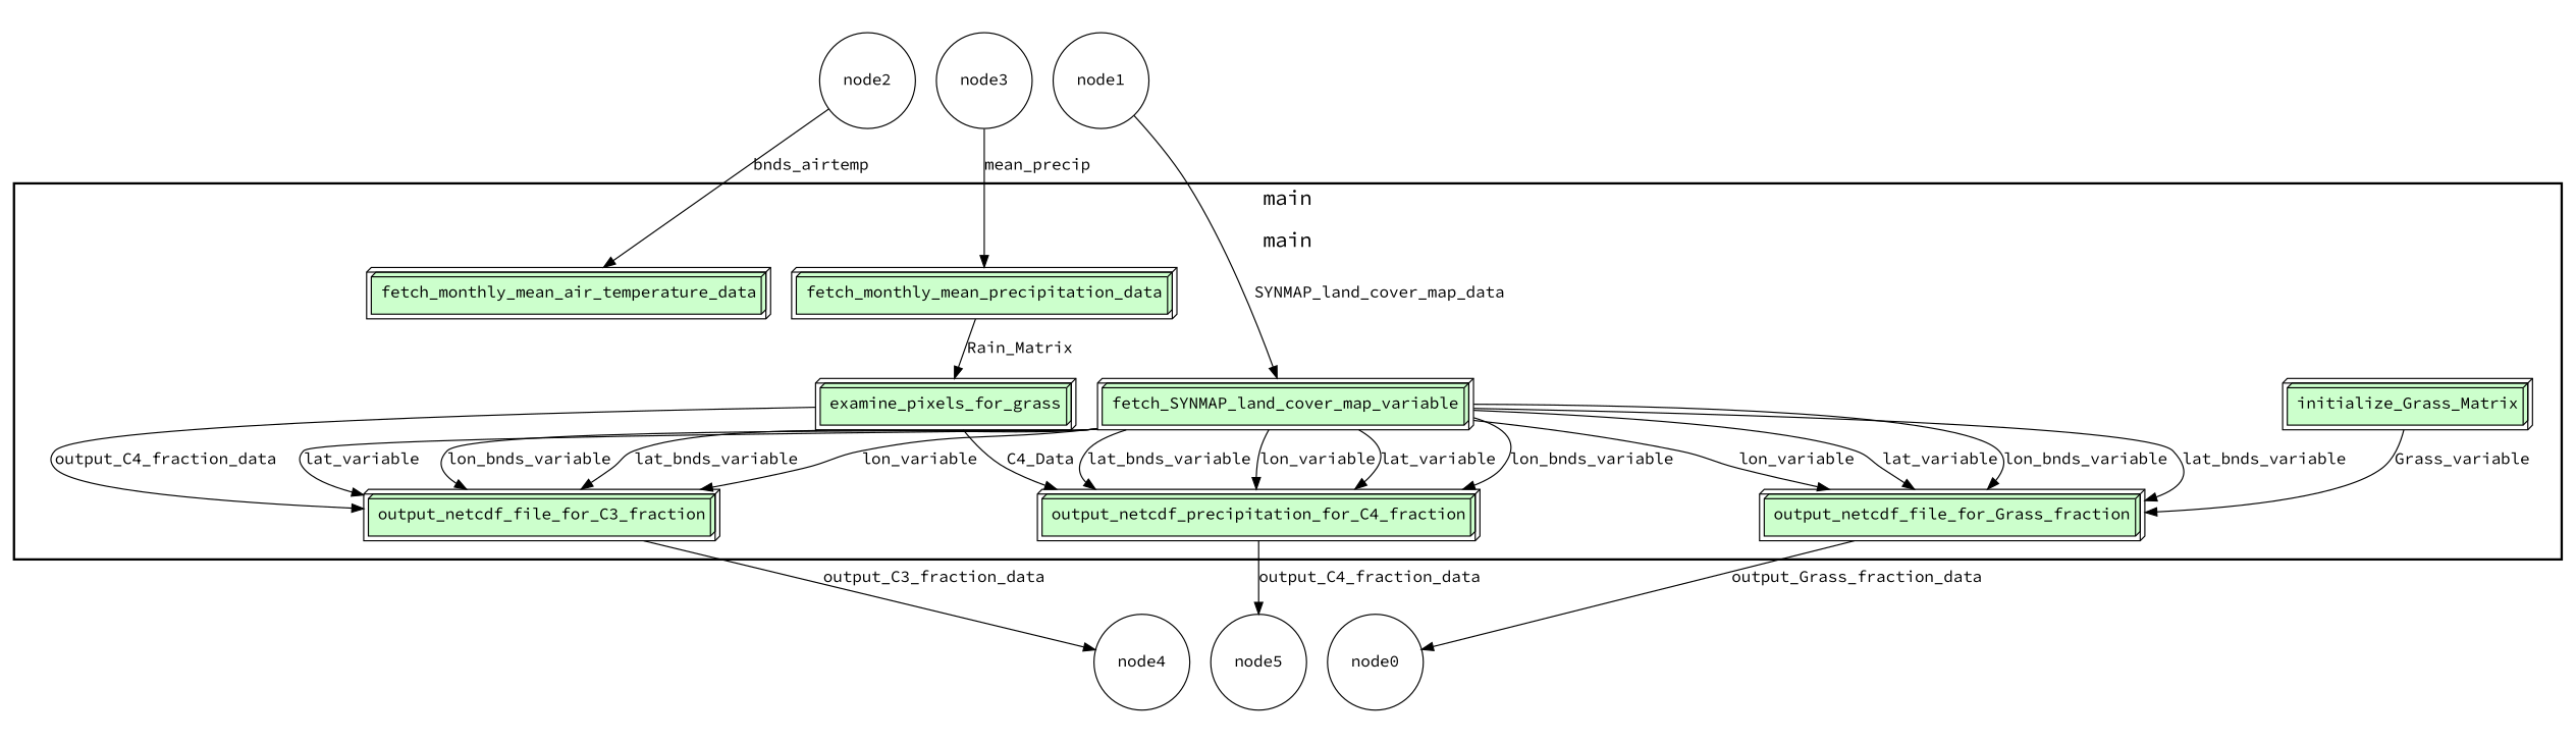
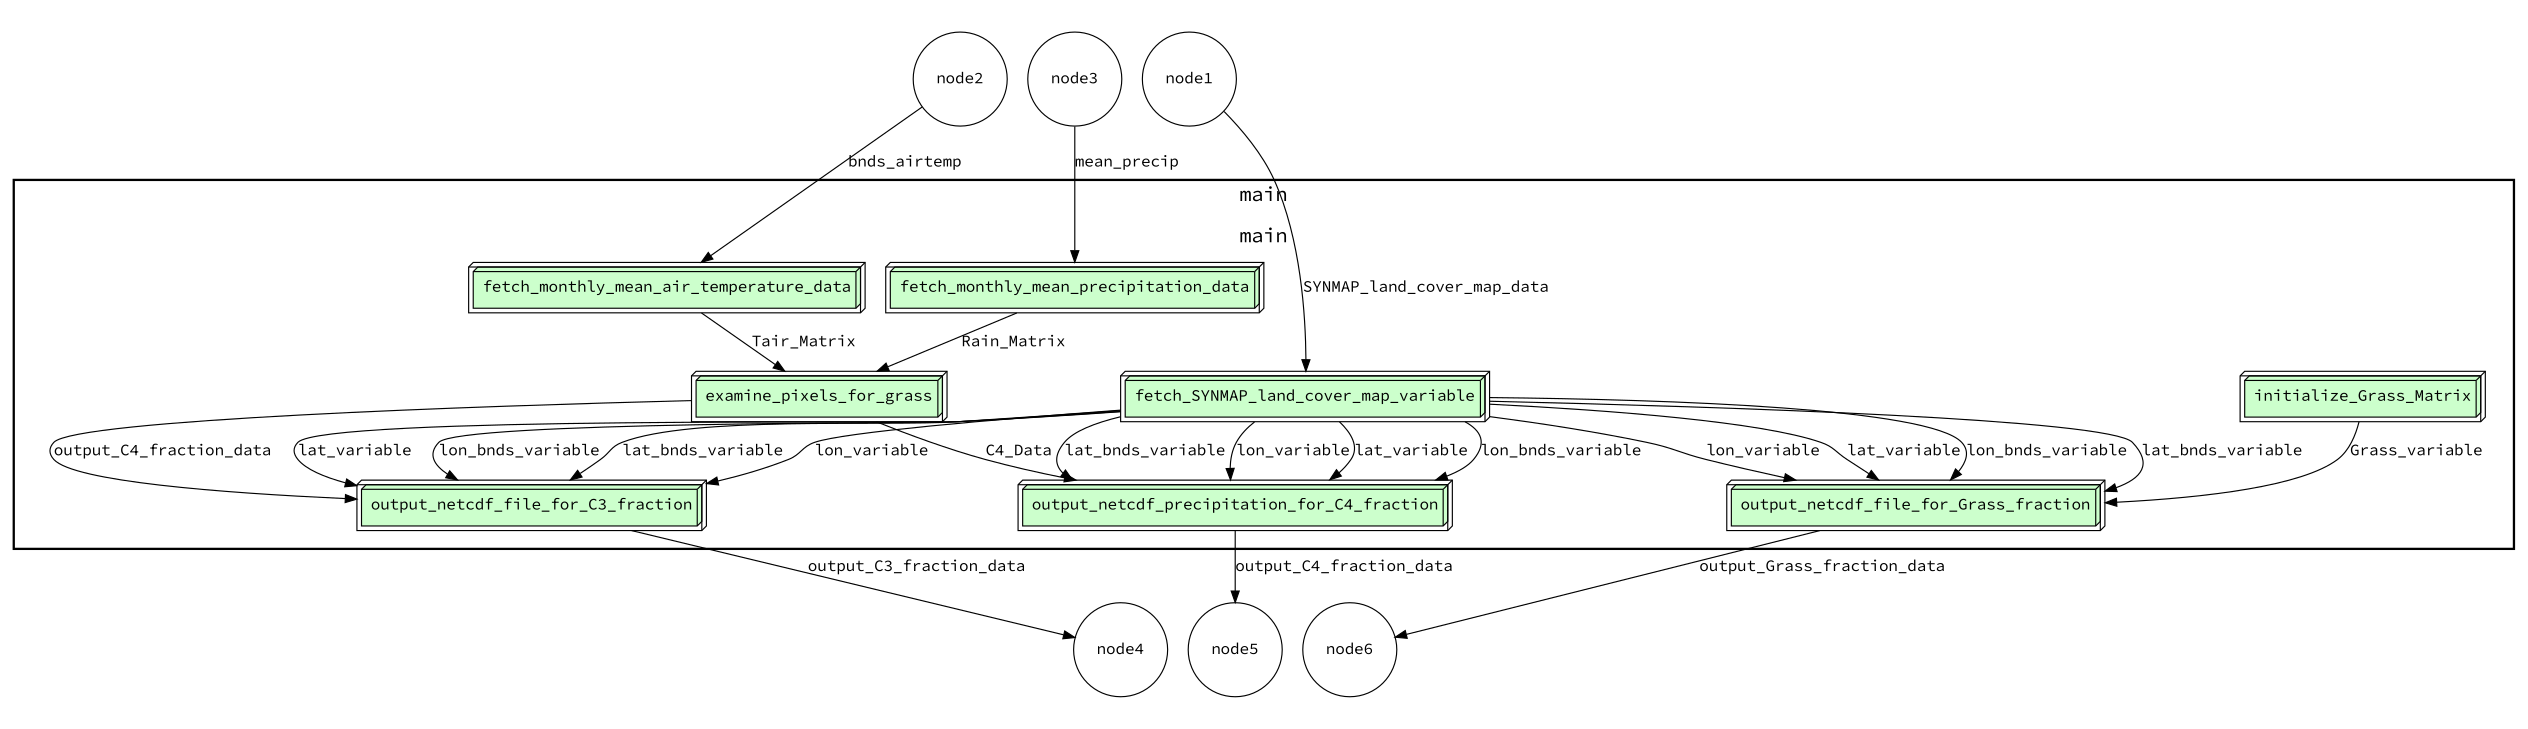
  digraph {
    fontname="Source Code Pro"
    rankdir=TB
    node [fillcolor="#CCFFCC" fontname="Source Code Pro" peripheries=2 shape=box3d style=filled]
    edge [fontname="Source Code Pro"]
    node1 [fillcolor="#FFFFFF" peripheries=1 shape=circle width=0.2]
    node2 [fillcolor="#FFFFFF" peripheries=1 shape=circle width=0.2]
    node3 [fillcolor="#FFFFFF" peripheries=1 shape=circle width=0.2]
    node4 [fillcolor="#FFFFFF" peripheries=1 shape=circle width=0.2]
    node5 [fillcolor="#FFFFFF" peripheries=1 shape=circle width=0.2]
-   node6 [fillcolor="#FFFFFF" peripheries=1 shape=circle width=0.2 label=node0]
+   node6 [fillcolor="#FFFFFF" peripheries=1 shape=circle width=0.2]
    n7 [label=fetch_SYNMAP_land_cover_map_variable width=0.2]
    n8 [label=fetch_monthly_mean_air_temperature_data width=0.2]
    n9 [label=fetch_monthly_mean_precipitation_data width=0.2]
    n10 [label=initialize_Grass_Matrix width=0.2]
    n11 [label=examine_pixels_for_grass width=0.2]
    n12 [label=output_netcdf_file_for_C3_fraction width=0.2]
    n13 [label=output_netcdf_precipitation_for_C4_fraction width=0.2]
    n14 [label=output_netcdf_file_for_Grass_fraction width=0.2]
    subgraph cluster_1 {
      color=white
      subgraph cluster_2 {
        color=white
        node1
        node2
        node3
      }
    }
    subgraph cluster_3 {
      color=white
      subgraph cluster_4 {
        color=white
        node4
        node5
        node6
      }
    }
    subgraph cluster_5 {
      fontsize=18
      label=main
      penwidth=2
      subgraph cluster_6 {
        color=white
        fontsize=18
        label=main
        penwidth=2
        n7
        n8
        n9
        n10
        n11
        n12
        n13
        n14
      }
    }
    node1 -> n7 [label=SYNMAP_land_cover_map_data]
    node2 -> n8 [label=bnds_airtemp]
    node3 -> n9 [label=mean_precip]
    n7 -> n12 [label=lon_variable]
    n7 -> n12 [label=lat_variable]
    n7 -> n12 [label=lon_bnds_variable]
    n7 -> n12 [label=lat_bnds_variable]
    n7 -> n13 [label=lon_variable]
    n7 -> n13 [label=lat_variable]
    n7 -> n13 [label=lon_bnds_variable]
    n7 -> n13 [label=lat_bnds_variable]
    n7 -> n14 [label=lon_variable]
    n7 -> n14 [label=lat_variable]
    n7 -> n14 [label=lon_bnds_variable]
    n7 -> n14 [label=lat_bnds_variable]
+   n8 -> n11 [label=Tair_Matrix]
    n9 -> n11 [label=Rain_Matrix]
    n10 -> n14 [label=Grass_variable]
    n11 -> n12 [label=output_C4_fraction_data]
    n11 -> n13 [label=C4_Data]
    n12 -> node4 [label=output_C3_fraction_data]
    n13 -> node5 [label=output_C4_fraction_data]
    n14 -> node6 [label=output_Grass_fraction_data]
  }
